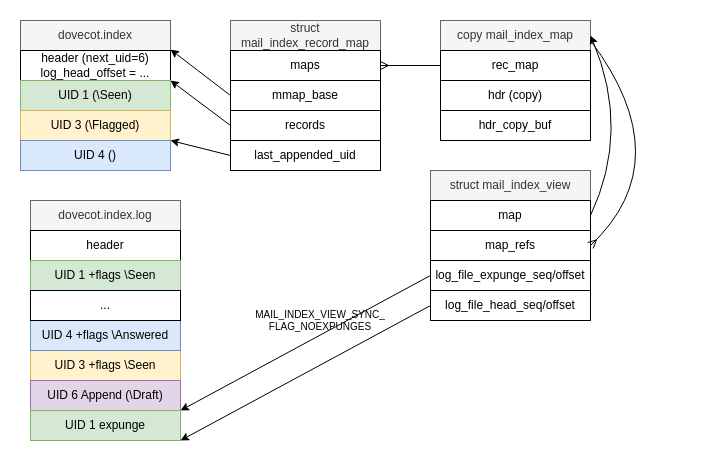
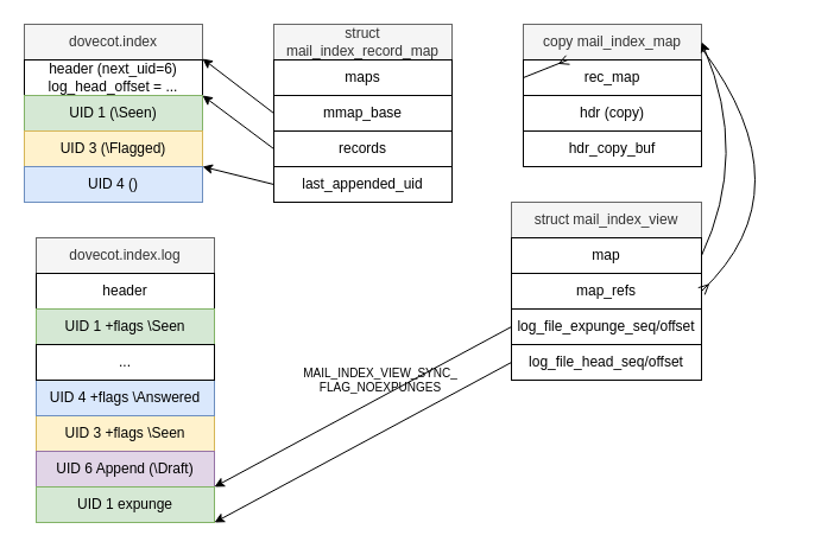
  <mxCell id="0" />
  <mxCell id="1" parent="0" />
  <mxCell id="2" value="dovecot.index" style="rounded=0;whiteSpace=wrap;html=1;fillColor=#f5f5f5;strokeColor=#666666;fontColor=#333333;" vertex="1" parent="1"><mxGeometry x="20" y="20" width="150" height="30" as="geometry" /></mxCell>
  <mxCell id="3" value="header (next_uid=6)&lt;br&gt;log_head_offset = ..." style="whiteSpace=wrap;html=1;rounded=0;" vertex="1" parent="1"><mxGeometry x="20" y="50" width="150" height="30" as="geometry" /></mxCell>
  <mxCell id="4" value="UID 1 (\Seen)" style="whiteSpace=wrap;html=1;rounded=0;fillColor=#d5e8d4;strokeColor=#82b366;" vertex="1" parent="1"><mxGeometry x="20" y="80" width="150" height="30" as="geometry" /></mxCell>
  <mxCell id="5" value="UID 3 (\Flagged)" style="whiteSpace=wrap;html=1;rounded=0;fillColor=#fff2cc;strokeColor=#d6b656;" vertex="1" parent="1"><mxGeometry x="20" y="110" width="150" height="30" as="geometry" /></mxCell>
  <mxCell id="6" value="UID 4 ()" style="whiteSpace=wrap;html=1;rounded=0;fillColor=#dae8fc;strokeColor=#6c8ebf;" vertex="1" parent="1"><mxGeometry x="20" y="140" width="150" height="30" as="geometry" /></mxCell>
  <mxCell id="7" value="struct mail_index_record_map" style="rounded=0;whiteSpace=wrap;html=1;fillColor=#f5f5f5;strokeColor=#666666;fontColor=#333333;" vertex="1" parent="1"><mxGeometry x="230" y="20" width="150" height="30" as="geometry" /></mxCell>
  <mxCell id="8" value="maps" style="whiteSpace=wrap;html=1;rounded=0;" vertex="1" parent="1"><mxGeometry x="230" y="50" width="150" height="30" as="geometry" /></mxCell>
  <mxCell id="9" value="mmap_base" style="whiteSpace=wrap;html=1;rounded=0;" vertex="1" parent="1"><mxGeometry x="230" y="80" width="150" height="30" as="geometry" /></mxCell>
  <mxCell id="10" value="records" style="whiteSpace=wrap;html=1;rounded=0;" vertex="1" parent="1"><mxGeometry x="230" y="110" width="150" height="30" as="geometry" /></mxCell>
  <mxCell id="11" value="last_appended_uid" style="whiteSpace=wrap;html=1;rounded=0;" vertex="1" parent="1"><mxGeometry x="230" y="140" width="150" height="30" as="geometry" /></mxCell>
  <mxCell id="12" value="copy mail_index_map" style="rounded=0;whiteSpace=wrap;html=1;fillColor=#f5f5f5;strokeColor=#666666;fontColor=#333333;" vertex="1" parent="1"><mxGeometry x="440" y="20" width="150" height="30" as="geometry" /></mxCell>
  <mxCell id="13" value="rec_map" style="whiteSpace=wrap;html=1;rounded=0;" vertex="1" parent="1"><mxGeometry x="440" y="50" width="150" height="30" as="geometry" /></mxCell>
  <mxCell id="14" value="hdr (copy)" style="whiteSpace=wrap;html=1;rounded=0;" vertex="1" parent="1"><mxGeometry x="440" y="80" width="150" height="30" as="geometry" /></mxCell>
  <mxCell id="15" value="hdr_copy_buf" style="whiteSpace=wrap;html=1;rounded=0;" vertex="1" parent="1"><mxGeometry x="440" y="110" width="150" height="30" as="geometry" /></mxCell>
- <mxCell id="16" value="" style="endArrow=ERmany;html=1;entryX=1;entryY=0.5;entryDx=0;entryDy=0;exitX=0;exitY=0.5;exitDx=0;exitDy=0;endFill=0;" edge="1" parent="1" source="13" target="8"><mxGeometry width="50" height="50" relative="1" as="geometry"><mxPoint x="340" y="230" as="sourcePoint" /><mxPoint x="390" y="180" as="targetPoint" /></mxGeometry></mxCell>
+ <mxCell id="16" value="" style="endArrow=ERmany;html=1;exitX=0;exitY=0.5;exitDx=0;exitDy=0;endFill=0;" edge="1" parent="1" source="13" target="12"><mxGeometry width="50" height="50" relative="1" as="geometry"><mxPoint x="340" y="230" as="sourcePoint" /><mxPoint x="390" y="180" as="targetPoint" /></mxGeometry></mxCell>
  <mxCell id="17" value="" style="endArrow=classic;html=1;entryX=1;entryY=0.5;entryDx=0;entryDy=0;exitX=0;exitY=0.5;exitDx=0;exitDy=0;endFill=1;" edge="1" parent="1" source="9"><mxGeometry width="50" height="50" relative="1" as="geometry"><mxPoint x="230" y="49" as="sourcePoint" /><mxPoint x="170" y="49" as="targetPoint" /></mxGeometry></mxCell>
  <mxCell id="18" value="" style="endArrow=classic;html=1;exitX=0;exitY=0.5;exitDx=0;exitDy=0;endFill=1;entryX=1;entryY=0;entryDx=0;entryDy=0;" edge="1" parent="1" source="10" target="4"><mxGeometry width="50" height="50" relative="1" as="geometry"><mxPoint x="240" y="105" as="sourcePoint" /><mxPoint x="180" y="80" as="targetPoint" /></mxGeometry></mxCell>
  <mxCell id="19" value="" style="endArrow=classic;html=1;exitX=0;exitY=0.5;exitDx=0;exitDy=0;endFill=1;entryX=1;entryY=0;entryDx=0;entryDy=0;" edge="1" parent="1" source="11" target="6"><mxGeometry width="50" height="50" relative="1" as="geometry"><mxPoint x="240" y="135" as="sourcePoint" /><mxPoint x="180" y="90" as="targetPoint" /></mxGeometry></mxCell>
  <mxCell id="20" value="struct mail_index_view" style="rounded=0;whiteSpace=wrap;html=1;fillColor=#f5f5f5;strokeColor=#666666;fontColor=#333333;" vertex="1" parent="1"><mxGeometry x="430" y="170" width="160" height="30" as="geometry" /></mxCell>
  <mxCell id="21" value="map" style="whiteSpace=wrap;html=1;rounded=0;" vertex="1" parent="1"><mxGeometry x="430" y="200" width="160" height="30" as="geometry" /></mxCell>
  <mxCell id="22" value="map_refs" style="whiteSpace=wrap;html=1;rounded=0;" vertex="1" parent="1"><mxGeometry x="430" y="230" width="160" height="30" as="geometry" /></mxCell>
  <mxCell id="23" value="log_file_expunge_seq/offset" style="whiteSpace=wrap;html=1;rounded=0;" vertex="1" parent="1"><mxGeometry x="430" y="260" width="160" height="30" as="geometry" /></mxCell>
  <mxCell id="24" value="" style="endArrow=classic;html=1;entryX=1;entryY=0.5;entryDx=0;entryDy=0;exitX=1;exitY=0.5;exitDx=0;exitDy=0;curved=1;" edge="1" parent="1" source="21" target="12"><mxGeometry width="50" height="50" relative="1" as="geometry"><mxPoint x="340" y="240" as="sourcePoint" /><mxPoint x="390" y="190" as="targetPoint" /><Array as="points"><mxPoint x="630" y="130" /></Array></mxGeometry></mxCell>
  <mxCell id="25" value="" style="endArrow=none;html=1;exitX=1;exitY=0.5;exitDx=0;exitDy=0;curved=1;endFill=0;startArrow=ERmany;startFill=0;" edge="1" parent="1"><mxGeometry width="50" height="50" relative="1" as="geometry"><mxPoint x="590" y="245" as="sourcePoint" /><mxPoint x="590" y="40" as="targetPoint" /><Array as="points"><mxPoint x="680" y="160" /></Array></mxGeometry></mxCell>
  <mxCell id="26" value="log_file_head_seq/offset" style="whiteSpace=wrap;html=1;rounded=0;" vertex="1" parent="1"><mxGeometry x="430" y="290" width="160" height="30" as="geometry" /></mxCell>
  <mxCell id="27" value="dovecot.index.log" style="rounded=0;whiteSpace=wrap;html=1;fillColor=#f5f5f5;strokeColor=#666666;fontColor=#333333;" vertex="1" parent="1"><mxGeometry x="30" y="200" width="150" height="30" as="geometry" /></mxCell>
  <mxCell id="28" value="header" style="whiteSpace=wrap;html=1;rounded=0;" vertex="1" parent="1"><mxGeometry x="30" y="230" width="150" height="30" as="geometry" /></mxCell>
  <mxCell id="29" value="UID 3 +flags \Seen" style="whiteSpace=wrap;html=1;rounded=0;fillColor=#fff2cc;strokeColor=#d6b656;" vertex="1" parent="1"><mxGeometry x="30" y="350" width="150" height="30" as="geometry" /></mxCell>
  <mxCell id="30" value="UID 4 +flags \Answered" style="whiteSpace=wrap;html=1;rounded=0;fillColor=#dae8fc;strokeColor=#6c8ebf;" vertex="1" parent="1"><mxGeometry x="30" y="320" width="150" height="30" as="geometry" /></mxCell>
  <mxCell id="31" value="UID 6 Append (\Draft)" style="whiteSpace=wrap;html=1;rounded=0;fillColor=#e1d5e7;strokeColor=#9673a6;" vertex="1" parent="1"><mxGeometry x="30" y="380" width="150" height="30" as="geometry" /></mxCell>
  <mxCell id="32" value="UID 1 expunge" style="whiteSpace=wrap;html=1;rounded=0;fillColor=#d5e8d4;strokeColor=#82b366;" vertex="1" parent="1"><mxGeometry x="30" y="410" width="150" height="30" as="geometry" /></mxCell>
  <mxCell id="33" value="UID 1 +flags \Seen" style="whiteSpace=wrap;html=1;rounded=0;fillColor=#d5e8d4;strokeColor=#82b366;" vertex="1" parent="1"><mxGeometry x="30" y="260" width="150" height="30" as="geometry" /></mxCell>
  <mxCell id="34" value="..." style="whiteSpace=wrap;html=1;rounded=0;" vertex="1" parent="1"><mxGeometry x="30" y="290" width="150" height="30" as="geometry" /></mxCell>
  <mxCell id="35" value="" style="endArrow=classic;html=1;exitX=0;exitY=0.5;exitDx=0;exitDy=0;endFill=1;entryX=1;entryY=1;entryDx=0;entryDy=0;" edge="1" parent="1" source="23" target="31"><mxGeometry width="50" height="50" relative="1" as="geometry"><mxPoint x="240" y="165" as="sourcePoint" /><mxPoint x="180" y="150" as="targetPoint" /></mxGeometry></mxCell>
  <mxCell id="36" value="" style="endArrow=classic;html=1;exitX=0;exitY=0.5;exitDx=0;exitDy=0;endFill=1;entryX=1;entryY=1;entryDx=0;entryDy=0;" edge="1" parent="1"><mxGeometry width="50" height="50" relative="1" as="geometry"><mxPoint x="430" y="305" as="sourcePoint" /><mxPoint x="180" y="440" as="targetPoint" /></mxGeometry></mxCell>
  <mxCell id="37" value="MAIL_INDEX_VIEW_SYNC_&lt;br&gt;FLAG_NOEXPUNGES" style="text;html=1;strokeColor=none;fillColor=none;align=center;verticalAlign=middle;whiteSpace=wrap;rounded=0;fontSize=10;" vertex="1" parent="1"><mxGeometry x="300" y="310" width="40" height="20" as="geometry" /></mxCell>
